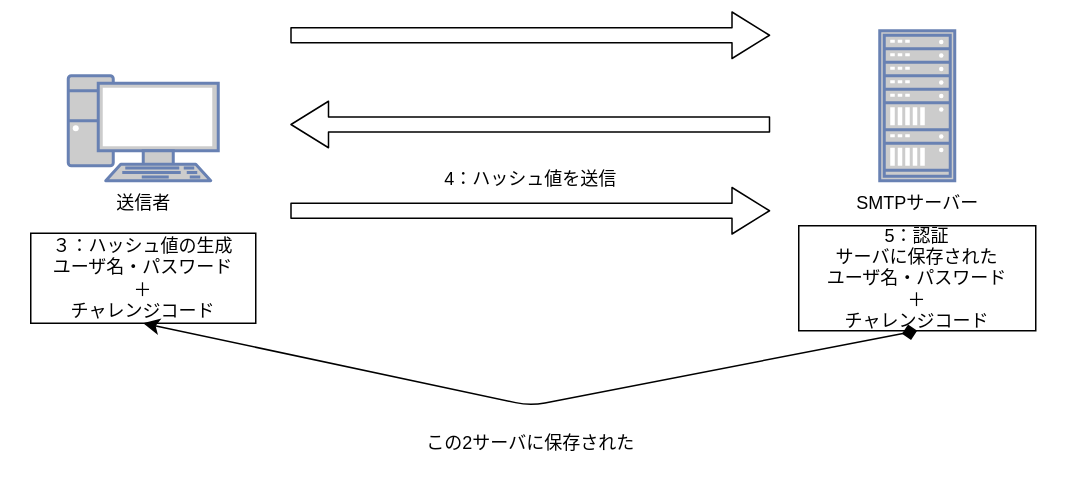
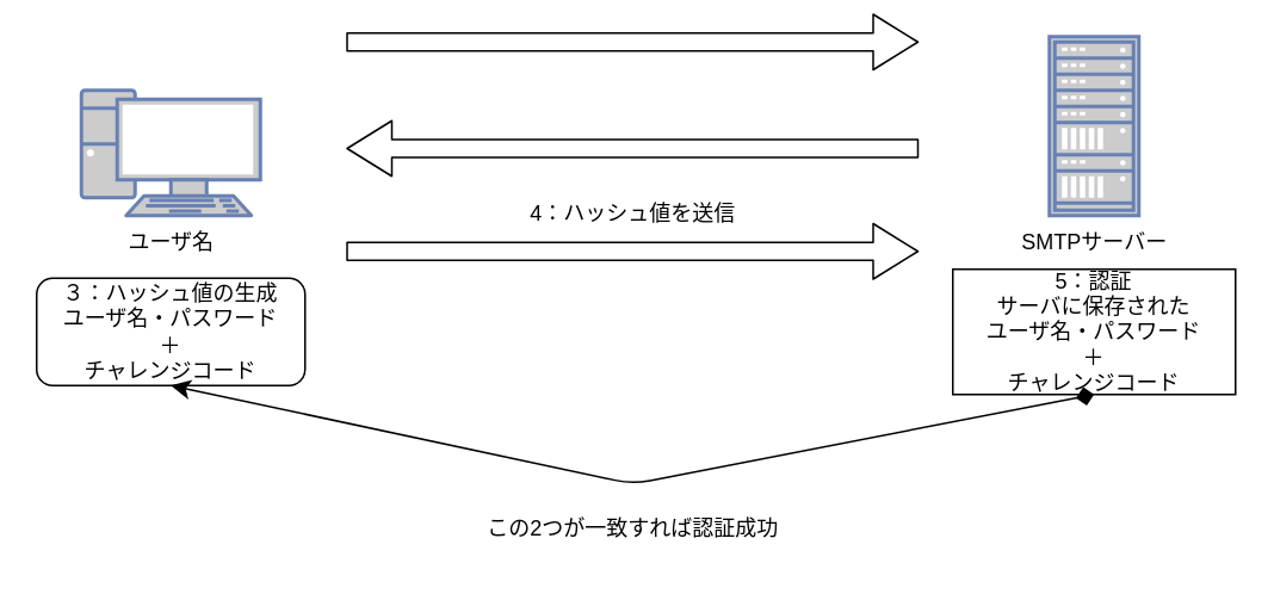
  <mxCell id="0" />
  <mxCell id="1" parent="0" />
  <mxCell id="2" value="" style="fontColor=#0066CC;verticalAlign=top;verticalLabelPosition=bottom;labelPosition=center;align=center;html=1;outlineConnect=0;fillColor=#CCCCCC;strokeColor=#6881B3;gradientColor=none;gradientDirection=north;strokeWidth=2;shape=mxgraph.networks.pc;" vertex="1" parent="1"><mxGeometry x="45" y="50" width="100" height="70" as="geometry" /></mxCell>
  <mxCell id="3" value="" style="fontColor=#0066CC;verticalAlign=top;verticalLabelPosition=bottom;labelPosition=center;align=center;html=1;outlineConnect=0;fillColor=#CCCCCC;strokeColor=#6881B3;gradientColor=none;gradientDirection=north;strokeWidth=2;shape=mxgraph.networks.rack;" vertex="1" parent="1"><mxGeometry x="586" y="20" width="50" height="100" as="geometry" /></mxCell>
- <mxCell id="4" value="送信者" style="text;html=1;align=center;verticalAlign=middle;resizable=0;points=[];autosize=1;strokeColor=none;fillColor=none;" vertex="1" parent="1"><mxGeometry x="65" y="120" width="60" height="30" as="geometry" /></mxCell>
+ <mxCell id="4" value="ユーザ名" style="text;html=1;align=center;verticalAlign=middle;resizable=0;points=[];autosize=1;strokeColor=none;fillColor=none;" vertex="1" parent="1"><mxGeometry x="65" y="120" width="60" height="30" as="geometry" /></mxCell>
  <mxCell id="5" value="SMTPサーバー" style="text;html=1;align=center;verticalAlign=middle;resizable=0;points=[];autosize=1;strokeColor=none;fillColor=none;" vertex="1" parent="1"><mxGeometry x="561" y="120" width="100" height="30" as="geometry" /></mxCell>
  <mxCell id="6" value="" style="edgeStyle=none;orthogonalLoop=1;jettySize=auto;html=1;shape=flexArrow;rounded=1;startSize=8;endSize=8;" edge="1" parent="1"><mxGeometry width="100" relative="1" as="geometry"><mxPoint x="193" y="23" as="sourcePoint" /><mxPoint x="513" y="23" as="targetPoint" /><Array as="points" /></mxGeometry></mxCell>
  <mxCell id="7" value="" style="edgeStyle=none;orthogonalLoop=1;jettySize=auto;html=1;shape=flexArrow;rounded=1;startSize=8;endSize=8;" edge="1" parent="1"><mxGeometry width="100" relative="1" as="geometry"><mxPoint x="513" y="82.5" as="sourcePoint" /><mxPoint x="193" y="82.5" as="targetPoint" /><Array as="points" /></mxGeometry></mxCell>
- <mxCell id="8" value="&lt;span style=&quot;&quot;&gt;３：ハッシュ値の生成&lt;/span&gt;&lt;br style=&quot;border-color: var(--border-color);&quot;&gt;&lt;span style=&quot;&quot;&gt;ユーザ名・パスワード&lt;/span&gt;&lt;br style=&quot;border-color: var(--border-color);&quot;&gt;&lt;span style=&quot;&quot;&gt;＋&lt;/span&gt;&lt;br style=&quot;border-color: var(--border-color);&quot;&gt;&lt;span style=&quot;&quot;&gt;チャレンジコード&lt;/span&gt;" style="whiteSpace=wrap;html=1;" vertex="1" parent="1"><mxGeometry x="20" y="155" width="150" height="60" as="geometry" /></mxCell>
+ <mxCell id="8" value="&lt;span style=&quot;&quot;&gt;３：ハッシュ値の生成&lt;/span&gt;&lt;br style=&quot;border-color: var(--border-color);&quot;&gt;&lt;span style=&quot;&quot;&gt;ユーザ名・パスワード&lt;/span&gt;&lt;br style=&quot;border-color: var(--border-color);&quot;&gt;&lt;span style=&quot;&quot;&gt;＋&lt;/span&gt;&lt;br style=&quot;border-color: var(--border-color);&quot;&gt;&lt;span style=&quot;&quot;&gt;チャレンジコード&lt;/span&gt;" style="whiteSpace=wrap;html=1;rounded=1;" vertex="1" parent="1"><mxGeometry x="20" y="155" width="150" height="60" as="geometry" /></mxCell>
  <mxCell id="9" value="" style="edgeStyle=none;orthogonalLoop=1;jettySize=auto;html=1;shape=flexArrow;rounded=1;startSize=8;endSize=8;" edge="1" parent="1"><mxGeometry width="100" relative="1" as="geometry"><mxPoint x="193" y="140" as="sourcePoint" /><mxPoint x="513" y="140" as="targetPoint" /><Array as="points" /></mxGeometry></mxCell>
  <mxCell id="10" value="4：ハッシュ値を送信" style="text;html=1;align=center;verticalAlign=middle;resizable=0;points=[];autosize=1;strokeColor=none;fillColor=none;" vertex="1" parent="1"><mxGeometry x="283" y="104" width="140" height="30" as="geometry" /></mxCell>
  <mxCell id="11" value="5：認証&lt;br&gt;サーバに保存された&lt;br&gt;ユーザ名・パスワード&lt;br&gt;＋&lt;br&gt;チャレンジコード" style="whiteSpace=wrap;html=1;" vertex="1" parent="1"><mxGeometry x="532" y="150" width="158" height="70" as="geometry" /></mxCell>
  <mxCell id="12" value="" style="edgeStyle=none;orthogonalLoop=1;jettySize=auto;html=1;endArrow=diamond;startArrow=classic;endSize=8;startSize=8;exitX=0.5;exitY=1;exitDx=0;exitDy=0;entryX=0.5;entryY=1;entryDx=0;entryDy=0;" edge="1" parent="1" source="8" target="11"><mxGeometry width="100" relative="1" as="geometry"><mxPoint x="153" y="210" as="sourcePoint" /><mxPoint x="253" y="210" as="targetPoint" /><Array as="points"><mxPoint x="353" y="270" /></Array></mxGeometry></mxCell>
- <mxCell id="13" value="この2サーバに保存された" style="text;html=1;align=center;verticalAlign=middle;resizable=0;points=[];autosize=1;strokeColor=none;fillColor=none;" vertex="1" parent="1"><mxGeometry x="258" y="280" width="190" height="30" as="geometry" /></mxCell>
+ <mxCell id="13" value="この2つが一致すれば認証成功" style="text;html=1;align=center;verticalAlign=middle;resizable=0;points=[];autosize=1;strokeColor=none;fillColor=none;" vertex="1" parent="1"><mxGeometry x="258" y="280" width="190" height="30" as="geometry" /></mxCell>
